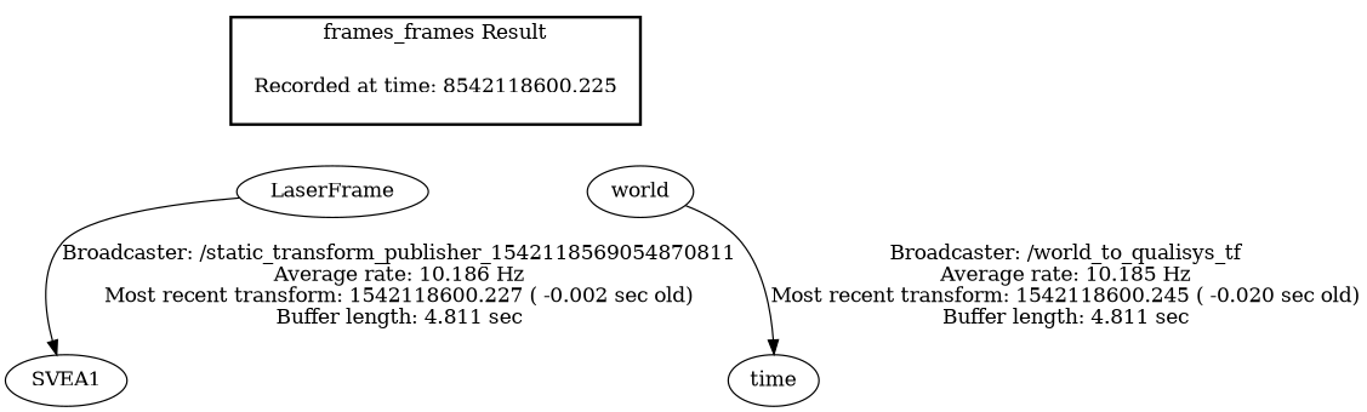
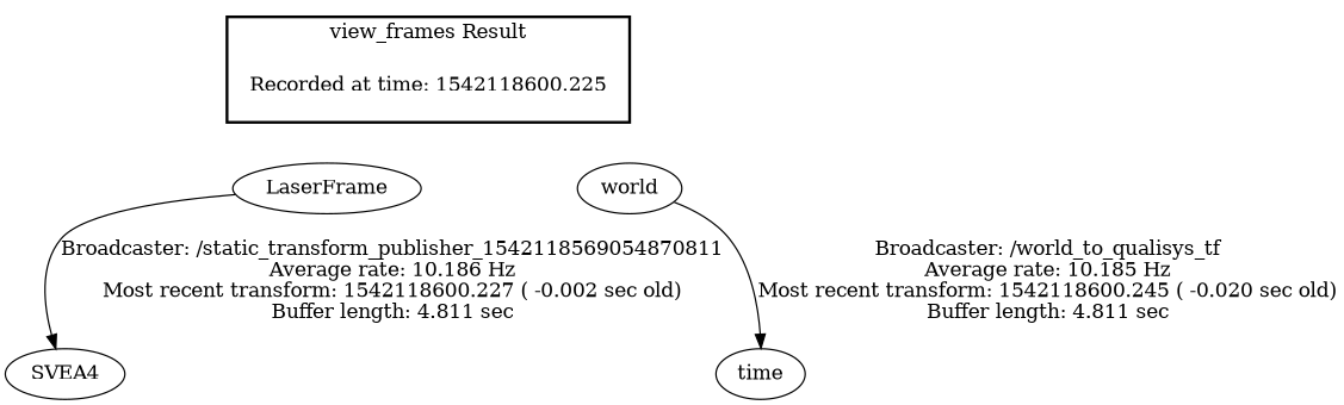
  digraph {
-   "Recorded at time: 1542118600.225" [shape=plaintext label="Recorded at time: 8542118600.225"]
+   "Recorded at time: 1542118600.225" [shape=plaintext]
    LaserFrame
    world
-   SVEA1
+   SVEA1 [label=SVEA4]
    n5 [label=time]
    subgraph cluster_1 {
      color=black
-     label="frames_frames Result"
+     label="view_frames Result"
      style=bold
      "Recorded at time: 1542118600.225"
    }
    "Recorded at time: 1542118600.225" -> LaserFrame [style=invis]
    "Recorded at time: 1542118600.225" -> world [style=invis]
    LaserFrame -> SVEA1 [label="Broadcaster: /static_transform_publisher_1542118569054870811\nAverage rate: 10.186 Hz\nMost recent transform: 1542118600.227 ( -0.002 sec old)\nBuffer length: 4.811 sec\n"]
    world -> n5 [label="Broadcaster: /world_to_qualisys_tf\nAverage rate: 10.185 Hz\nMost recent transform: 1542118600.245 ( -0.020 sec old)\nBuffer length: 4.811 sec\n"]
  }
